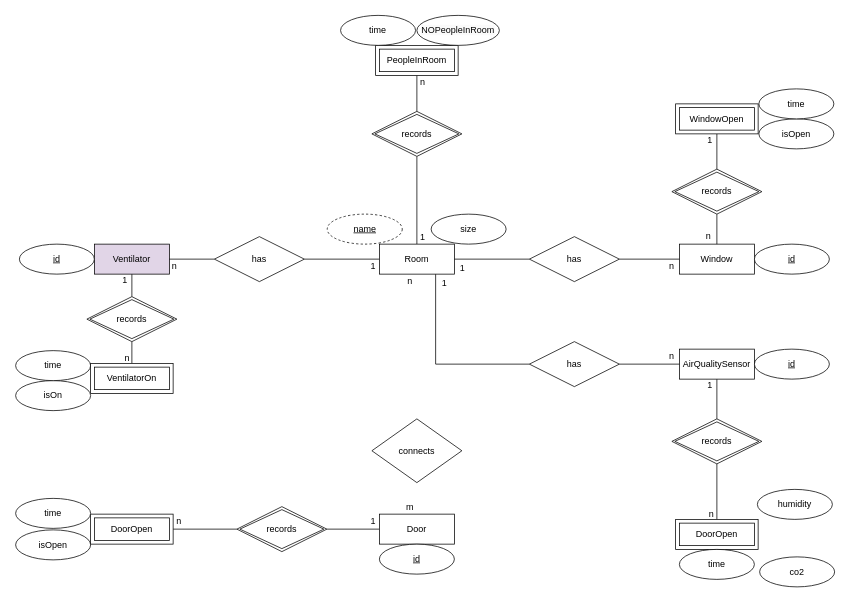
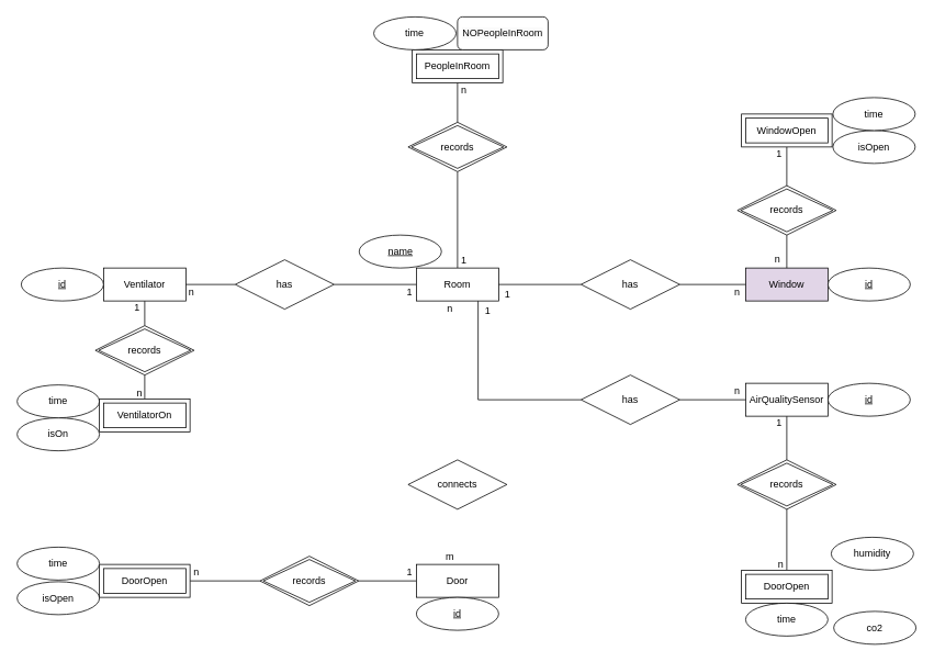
  <mxCell id="0" />
  <mxCell id="1" parent="0" />
  <mxCell id="2" style="edgeStyle=orthogonalEdgeStyle;rounded=0;orthogonalLoop=1;jettySize=auto;html=1;exitX=0.5;exitY=1;exitDx=0;exitDy=0;entryX=0.5;entryY=0;entryDx=0;entryDy=0;endArrow=none;endFill=0;" edge="1" parent="1" source="3" target="40"><mxGeometry relative="1" as="geometry" /></mxCell>
- <mxCell id="3" value="Ventilator&lt;br&gt;" style="whiteSpace=wrap;html=1;align=center;fillColor=#e1d5e7;" vertex="1" parent="1"><mxGeometry x="125" y="325" width="100" height="40" as="geometry" /></mxCell>
+ <mxCell id="3" value="Ventilator&lt;br&gt;" style="whiteSpace=wrap;html=1;align=center;" vertex="1" parent="1"><mxGeometry x="125" y="325" width="100" height="40" as="geometry" /></mxCell>
  <mxCell id="4" style="edgeStyle=orthogonalEdgeStyle;rounded=0;orthogonalLoop=1;jettySize=auto;html=1;exitX=0;exitY=0.5;exitDx=0;exitDy=0;entryX=1;entryY=0.5;entryDx=0;entryDy=0;endArrow=none;endFill=0;" edge="1" parent="1" source="5" target="44"><mxGeometry relative="1" as="geometry" /></mxCell>
  <mxCell id="5" value="Door" style="whiteSpace=wrap;html=1;align=center;" vertex="1" parent="1"><mxGeometry x="505" y="685" width="100" height="40" as="geometry" /></mxCell>
- <mxCell id="6" value="Window" style="whiteSpace=wrap;html=1;align=center;" vertex="1" parent="1"><mxGeometry x="905" y="325" width="100" height="40" as="geometry" /></mxCell>
+ <mxCell id="6" value="Window" style="whiteSpace=wrap;html=1;align=center;fillColor=#e1d5e7;" vertex="1" parent="1"><mxGeometry x="905" y="325" width="100" height="40" as="geometry" /></mxCell>
  <mxCell id="7" style="edgeStyle=orthogonalEdgeStyle;rounded=0;orthogonalLoop=1;jettySize=auto;html=1;exitX=0.5;exitY=1;exitDx=0;exitDy=0;entryX=0.5;entryY=0;entryDx=0;entryDy=0;endArrow=none;endFill=0;" edge="1" parent="1" source="8" target="54"><mxGeometry relative="1" as="geometry" /></mxCell>
  <mxCell id="8" value="AirQualitySensor" style="whiteSpace=wrap;html=1;align=center;" vertex="1" parent="1"><mxGeometry x="905" y="465" width="100" height="40" as="geometry" /></mxCell>
  <mxCell id="9" style="edgeStyle=orthogonalEdgeStyle;rounded=0;orthogonalLoop=1;jettySize=auto;html=1;exitX=0;exitY=0.5;exitDx=0;exitDy=0;entryX=1;entryY=0.5;entryDx=0;entryDy=0;endArrow=none;endFill=0;" edge="1" parent="1" source="12" target="26"><mxGeometry relative="1" as="geometry" /></mxCell>
  <mxCell id="10" style="edgeStyle=orthogonalEdgeStyle;rounded=0;orthogonalLoop=1;jettySize=auto;html=1;exitX=0.75;exitY=1;exitDx=0;exitDy=0;entryX=0;entryY=0.5;entryDx=0;entryDy=0;endArrow=none;endFill=0;" edge="1" parent="1" source="12" target="24"><mxGeometry relative="1" as="geometry"><Array as="points"><mxPoint x="580" y="485" /></Array></mxGeometry></mxCell>
  <mxCell id="11" style="edgeStyle=orthogonalEdgeStyle;rounded=0;orthogonalLoop=1;jettySize=auto;html=1;exitX=0.5;exitY=0;exitDx=0;exitDy=0;entryX=0.5;entryY=1;entryDx=0;entryDy=0;endArrow=none;endFill=0;" edge="1" parent="1" source="12" target="65"><mxGeometry relative="1" as="geometry" /></mxCell>
  <mxCell id="12" value="Room" style="whiteSpace=wrap;html=1;align=center;" vertex="1" parent="1"><mxGeometry x="505" y="325" width="100" height="40" as="geometry" /></mxCell>
  <mxCell id="13" value="id" style="ellipse;whiteSpace=wrap;html=1;align=center;fontStyle=4;" vertex="1" parent="1"><mxGeometry x="25" y="325" width="100" height="40" as="geometry" /></mxCell>
  <mxCell id="14" value="isOn" style="ellipse;whiteSpace=wrap;html=1;align=center;" vertex="1" parent="1"><mxGeometry x="20" y="507" width="100" height="40" as="geometry" /></mxCell>
  <mxCell id="15" value="id" style="ellipse;whiteSpace=wrap;html=1;align=center;fontStyle=4;" vertex="1" parent="1"><mxGeometry x="1005" y="325" width="100" height="40" as="geometry" /></mxCell>
  <mxCell id="16" value="id" style="ellipse;whiteSpace=wrap;html=1;align=center;fontStyle=4;" vertex="1" parent="1"><mxGeometry x="505" y="725" width="100" height="40" as="geometry" /></mxCell>
  <mxCell id="17" value="isOpen" style="ellipse;whiteSpace=wrap;html=1;align=center;" vertex="1" parent="1"><mxGeometry x="20" y="706" width="100" height="40" as="geometry" /></mxCell>
  <mxCell id="18" value="id" style="ellipse;whiteSpace=wrap;html=1;align=center;fontStyle=4;" vertex="1" parent="1"><mxGeometry x="1005" y="465" width="100" height="40" as="geometry" /></mxCell>
  <mxCell id="19" value="humidity" style="ellipse;whiteSpace=wrap;html=1;align=center;" vertex="1" parent="1"><mxGeometry x="1009" y="652" width="100" height="40" as="geometry" /></mxCell>
  <mxCell id="20" value="co2" style="ellipse;whiteSpace=wrap;html=1;align=center;" vertex="1" parent="1"><mxGeometry x="1012" y="742" width="100" height="40" as="geometry" /></mxCell>
- <mxCell id="21" value="name" style="ellipse;whiteSpace=wrap;html=1;align=center;fontStyle=4;dashed=1;" vertex="1" parent="1"><mxGeometry x="435.5" y="285" width="100" height="40" as="geometry" /></mxCell>
- <mxCell id="22" value="size" style="ellipse;whiteSpace=wrap;html=1;align=center;" vertex="1" parent="1"><mxGeometry x="574" y="285" width="100" height="40" as="geometry" /></mxCell>
+ <mxCell id="21" value="name" style="ellipse;whiteSpace=wrap;html=1;align=center;fontStyle=4;" vertex="1" parent="1"><mxGeometry x="435.5" y="285" width="100" height="40" as="geometry" /></mxCell>
  <mxCell id="23" style="edgeStyle=orthogonalEdgeStyle;rounded=0;orthogonalLoop=1;jettySize=auto;html=1;exitX=1;exitY=0.5;exitDx=0;exitDy=0;entryX=0;entryY=0.5;entryDx=0;entryDy=0;endArrow=none;endFill=0;" edge="1" parent="1" source="24" target="8"><mxGeometry relative="1" as="geometry" /></mxCell>
  <mxCell id="24" value="has" style="shape=rhombus;perimeter=rhombusPerimeter;whiteSpace=wrap;html=1;align=center;" vertex="1" parent="1"><mxGeometry x="705" y="455" width="120" height="60" as="geometry" /></mxCell>
  <mxCell id="25" style="edgeStyle=orthogonalEdgeStyle;rounded=0;orthogonalLoop=1;jettySize=auto;html=1;exitX=0;exitY=0.5;exitDx=0;exitDy=0;entryX=1;entryY=0.5;entryDx=0;entryDy=0;endArrow=none;endFill=0;" edge="1" parent="1" source="26" target="3"><mxGeometry relative="1" as="geometry" /></mxCell>
  <mxCell id="26" value="has" style="shape=rhombus;perimeter=rhombusPerimeter;whiteSpace=wrap;html=1;align=center;" vertex="1" parent="1"><mxGeometry x="285" y="315" width="120" height="60" as="geometry" /></mxCell>
  <mxCell id="27" style="edgeStyle=orthogonalEdgeStyle;rounded=0;orthogonalLoop=1;jettySize=auto;html=1;exitX=0;exitY=0.5;exitDx=0;exitDy=0;entryX=1;entryY=0.5;entryDx=0;entryDy=0;endArrow=none;endFill=0;" edge="1" parent="1" source="29" target="12"><mxGeometry relative="1" as="geometry" /></mxCell>
  <mxCell id="28" style="edgeStyle=orthogonalEdgeStyle;rounded=0;orthogonalLoop=1;jettySize=auto;html=1;exitX=1;exitY=0.5;exitDx=0;exitDy=0;entryX=0;entryY=0.5;entryDx=0;entryDy=0;endArrow=none;endFill=0;" edge="1" parent="1" source="29" target="6"><mxGeometry relative="1" as="geometry" /></mxCell>
  <mxCell id="29" value="has" style="shape=rhombus;perimeter=rhombusPerimeter;whiteSpace=wrap;html=1;align=center;" vertex="1" parent="1"><mxGeometry x="705" y="315" width="120" height="60" as="geometry" /></mxCell>
- <mxCell id="30" value="connects" style="shape=rhombus;perimeter=rhombusPerimeter;whiteSpace=wrap;html=1;align=center;" vertex="1" parent="1"><mxGeometry x="495" y="558" width="120" height="85" as="geometry" /></mxCell>
+ <mxCell id="30" value="connects" style="shape=rhombus;perimeter=rhombusPerimeter;whiteSpace=wrap;html=1;align=center;" vertex="1" parent="1"><mxGeometry x="495" y="558" width="120" height="60" as="geometry" /></mxCell>
  <mxCell id="31" value="m" style="text;html=1;strokeColor=none;fillColor=none;align=center;verticalAlign=middle;whiteSpace=wrap;rounded=0;" vertex="1" parent="1"><mxGeometry x="535.5" y="666" width="19.5" height="19" as="geometry" /></mxCell>
  <mxCell id="32" value="1" style="text;html=1;strokeColor=none;fillColor=none;align=center;verticalAlign=middle;whiteSpace=wrap;rounded=0;" vertex="1" parent="1"><mxGeometry x="467" y="339" width="60" height="30" as="geometry" /></mxCell>
  <mxCell id="33" value="n" style="text;html=1;strokeColor=none;fillColor=none;align=center;verticalAlign=middle;whiteSpace=wrap;rounded=0;" vertex="1" parent="1"><mxGeometry x="202" y="339" width="60" height="30" as="geometry" /></mxCell>
  <mxCell id="34" value="1" style="text;html=1;strokeColor=none;fillColor=none;align=center;verticalAlign=middle;whiteSpace=wrap;rounded=0;" vertex="1" parent="1"><mxGeometry x="605" y="345" width="22" height="23" as="geometry" /></mxCell>
  <mxCell id="35" value="n" style="text;html=1;strokeColor=none;fillColor=none;align=center;verticalAlign=middle;whiteSpace=wrap;rounded=0;" vertex="1" parent="1"><mxGeometry x="865" y="339" width="60" height="30" as="geometry" /></mxCell>
  <mxCell id="36" value="n" style="text;html=1;strokeColor=none;fillColor=none;align=center;verticalAlign=middle;whiteSpace=wrap;rounded=0;" vertex="1" parent="1"><mxGeometry x="535.5" y="365" width="19.5" height="19" as="geometry" /></mxCell>
  <mxCell id="37" value="1" style="text;html=1;strokeColor=none;fillColor=none;align=center;verticalAlign=middle;whiteSpace=wrap;rounded=0;" vertex="1" parent="1"><mxGeometry x="581" y="365" width="22" height="23" as="geometry" /></mxCell>
  <mxCell id="38" value="n" style="text;html=1;strokeColor=none;fillColor=none;align=center;verticalAlign=middle;whiteSpace=wrap;rounded=0;" vertex="1" parent="1"><mxGeometry x="885.25" y="465" width="19.5" height="19" as="geometry" /></mxCell>
  <mxCell id="39" style="edgeStyle=orthogonalEdgeStyle;rounded=0;orthogonalLoop=1;jettySize=auto;html=1;exitX=0.5;exitY=1;exitDx=0;exitDy=0;entryX=0.5;entryY=0;entryDx=0;entryDy=0;endArrow=none;endFill=0;" edge="1" parent="1" source="40" target="42"><mxGeometry relative="1" as="geometry" /></mxCell>
  <mxCell id="40" value="records" style="shape=rhombus;double=1;perimeter=rhombusPerimeter;whiteSpace=wrap;html=1;align=center;" vertex="1" parent="1"><mxGeometry x="115" y="395" width="120" height="60" as="geometry" /></mxCell>
  <mxCell id="41" value="time" style="ellipse;whiteSpace=wrap;html=1;align=center;" vertex="1" parent="1"><mxGeometry x="20" y="467" width="100" height="40" as="geometry" /></mxCell>
  <mxCell id="42" value="VentilatorOn" style="shape=ext;margin=3;double=1;whiteSpace=wrap;html=1;align=center;" vertex="1" parent="1"><mxGeometry x="120" y="484" width="110" height="40" as="geometry" /></mxCell>
  <mxCell id="43" style="edgeStyle=orthogonalEdgeStyle;rounded=0;orthogonalLoop=1;jettySize=auto;html=1;exitX=0;exitY=0.5;exitDx=0;exitDy=0;entryX=1;entryY=0.5;entryDx=0;entryDy=0;endArrow=none;endFill=0;" edge="1" parent="1" source="44" target="45"><mxGeometry relative="1" as="geometry" /></mxCell>
  <mxCell id="44" value="records" style="shape=rhombus;double=1;perimeter=rhombusPerimeter;whiteSpace=wrap;html=1;align=center;" vertex="1" parent="1"><mxGeometry x="315" y="675" width="120" height="60" as="geometry" /></mxCell>
  <mxCell id="45" value="DoorOpen" style="shape=ext;margin=3;double=1;whiteSpace=wrap;html=1;align=center;" vertex="1" parent="1"><mxGeometry x="120" y="685" width="110" height="40" as="geometry" /></mxCell>
  <mxCell id="46" value="time" style="ellipse;whiteSpace=wrap;html=1;align=center;" vertex="1" parent="1"><mxGeometry x="20" y="664" width="100" height="40" as="geometry" /></mxCell>
  <mxCell id="47" style="edgeStyle=orthogonalEdgeStyle;rounded=0;orthogonalLoop=1;jettySize=auto;html=1;exitX=0.5;exitY=0;exitDx=0;exitDy=0;entryX=0.5;entryY=1;entryDx=0;entryDy=0;endArrow=none;endFill=0;" edge="1" parent="1" source="49" target="50"><mxGeometry relative="1" as="geometry" /></mxCell>
  <mxCell id="48" style="edgeStyle=orthogonalEdgeStyle;rounded=0;orthogonalLoop=1;jettySize=auto;html=1;exitX=0.5;exitY=1;exitDx=0;exitDy=0;entryX=0.5;entryY=0;entryDx=0;entryDy=0;endArrow=none;endFill=0;" edge="1" parent="1" source="49" target="6"><mxGeometry relative="1" as="geometry" /></mxCell>
  <mxCell id="49" value="records" style="shape=rhombus;double=1;perimeter=rhombusPerimeter;whiteSpace=wrap;html=1;align=center;" vertex="1" parent="1"><mxGeometry x="895" y="225" width="120" height="60" as="geometry" /></mxCell>
  <mxCell id="50" value="WindowOpen" style="shape=ext;margin=3;double=1;whiteSpace=wrap;html=1;align=center;" vertex="1" parent="1"><mxGeometry x="900" y="138" width="110" height="40" as="geometry" /></mxCell>
  <mxCell id="51" value="isOpen" style="ellipse;whiteSpace=wrap;html=1;align=center;" vertex="1" parent="1"><mxGeometry x="1011" y="158" width="100" height="40" as="geometry" /></mxCell>
  <mxCell id="52" value="time" style="ellipse;whiteSpace=wrap;html=1;align=center;" vertex="1" parent="1"><mxGeometry x="1011" y="118" width="100" height="40" as="geometry" /></mxCell>
  <mxCell id="53" style="edgeStyle=orthogonalEdgeStyle;rounded=0;orthogonalLoop=1;jettySize=auto;html=1;exitX=0.5;exitY=1;exitDx=0;exitDy=0;entryX=0.5;entryY=0;entryDx=0;entryDy=0;endArrow=none;endFill=0;" edge="1" parent="1" source="54" target="55"><mxGeometry relative="1" as="geometry" /></mxCell>
  <mxCell id="54" value="records" style="shape=rhombus;double=1;perimeter=rhombusPerimeter;whiteSpace=wrap;html=1;align=center;" vertex="1" parent="1"><mxGeometry x="895" y="558" width="120" height="60" as="geometry" /></mxCell>
  <mxCell id="55" value="DoorOpen" style="shape=ext;margin=3;double=1;whiteSpace=wrap;html=1;align=center;" vertex="1" parent="1"><mxGeometry x="900" y="692" width="110" height="40" as="geometry" /></mxCell>
  <mxCell id="56" value="1" style="text;html=1;strokeColor=none;fillColor=none;align=center;verticalAlign=middle;whiteSpace=wrap;rounded=0;" vertex="1" parent="1"><mxGeometry x="935" y="501" width="22" height="23" as="geometry" /></mxCell>
  <mxCell id="57" value="1" style="text;html=1;strokeColor=none;fillColor=none;align=center;verticalAlign=middle;whiteSpace=wrap;rounded=0;" vertex="1" parent="1"><mxGeometry x="486" y="683" width="22" height="23" as="geometry" /></mxCell>
  <mxCell id="58" value="1" style="text;html=1;strokeColor=none;fillColor=none;align=center;verticalAlign=middle;whiteSpace=wrap;rounded=0;" vertex="1" parent="1"><mxGeometry x="155" y="361" width="22" height="23" as="geometry" /></mxCell>
  <mxCell id="59" value="1" style="text;html=1;strokeColor=none;fillColor=none;align=center;verticalAlign=middle;whiteSpace=wrap;rounded=0;" vertex="1" parent="1"><mxGeometry x="935" y="175" width="22" height="23" as="geometry" /></mxCell>
  <mxCell id="60" value="n" style="text;html=1;strokeColor=none;fillColor=none;align=center;verticalAlign=middle;whiteSpace=wrap;rounded=0;" vertex="1" parent="1"><mxGeometry x="159.25" y="467" width="19.5" height="19" as="geometry" /></mxCell>
  <mxCell id="61" value="n" style="text;html=1;strokeColor=none;fillColor=none;align=center;verticalAlign=middle;whiteSpace=wrap;rounded=0;" vertex="1" parent="1"><mxGeometry x="228" y="685" width="19.5" height="19" as="geometry" /></mxCell>
  <mxCell id="62" value="n" style="text;html=1;strokeColor=none;fillColor=none;align=center;verticalAlign=middle;whiteSpace=wrap;rounded=0;" vertex="1" parent="1"><mxGeometry x="937.5" y="675" width="19.5" height="19" as="geometry" /></mxCell>
  <mxCell id="63" value="n" style="text;html=1;strokeColor=none;fillColor=none;align=center;verticalAlign=middle;whiteSpace=wrap;rounded=0;" vertex="1" parent="1"><mxGeometry x="935" y="305" width="17.75" height="20" as="geometry" /></mxCell>
  <mxCell id="64" style="edgeStyle=orthogonalEdgeStyle;rounded=0;orthogonalLoop=1;jettySize=auto;html=1;exitX=0.5;exitY=0;exitDx=0;exitDy=0;entryX=0.5;entryY=1;entryDx=0;entryDy=0;endArrow=none;endFill=0;" edge="1" parent="1" source="65" target="67"><mxGeometry relative="1" as="geometry" /></mxCell>
  <mxCell id="65" value="records" style="shape=rhombus;double=1;perimeter=rhombusPerimeter;whiteSpace=wrap;html=1;align=center;" vertex="1" parent="1"><mxGeometry x="495" y="148" width="120" height="60" as="geometry" /></mxCell>
  <mxCell id="66" value="1" style="text;html=1;strokeColor=none;fillColor=none;align=center;verticalAlign=middle;whiteSpace=wrap;rounded=0;" vertex="1" parent="1"><mxGeometry x="552" y="304" width="22" height="23" as="geometry" /></mxCell>
  <mxCell id="67" value="PeopleInRoom" style="shape=ext;margin=3;double=1;whiteSpace=wrap;html=1;align=center;" vertex="1" parent="1"><mxGeometry x="500" y="60" width="110" height="40" as="geometry" /></mxCell>
  <mxCell id="68" value="n" style="text;html=1;strokeColor=none;fillColor=none;align=center;verticalAlign=middle;whiteSpace=wrap;rounded=0;" vertex="1" parent="1"><mxGeometry x="553.25" y="99" width="19.5" height="19" as="geometry" /></mxCell>
- <mxCell id="69" value="&lt;span style=&quot;text-align: start; background-color: rgb(250, 250, 250);&quot;&gt;&lt;font style=&quot;&quot; color=&quot;#050505&quot;&gt;NOPeopleInRoom&lt;/font&gt;&lt;/span&gt;" style="ellipse;whiteSpace=wrap;html=1;align=center;" vertex="1" parent="1"><mxGeometry x="555" y="20" width="110" height="40" as="geometry" /></mxCell>
+ <mxCell id="69" value="&lt;span style=&quot;text-align: start; background-color: rgb(250, 250, 250);&quot;&gt;&lt;font style=&quot;&quot; color=&quot;#050505&quot;&gt;NOPeopleInRoom&lt;/font&gt;&lt;/span&gt;" style="whiteSpace=wrap;html=1;align=center;rounded=1;" vertex="1" parent="1"><mxGeometry x="555" y="20" width="110" height="40" as="geometry" /></mxCell>
  <mxCell id="70" value="time" style="ellipse;whiteSpace=wrap;html=1;align=center;" vertex="1" parent="1"><mxGeometry x="453.25" y="20" width="100" height="40" as="geometry" /></mxCell>
  <mxCell id="71" value="time" style="ellipse;whiteSpace=wrap;html=1;align=center;" vertex="1" parent="1"><mxGeometry x="905" y="732" width="100" height="40" as="geometry" /></mxCell>
